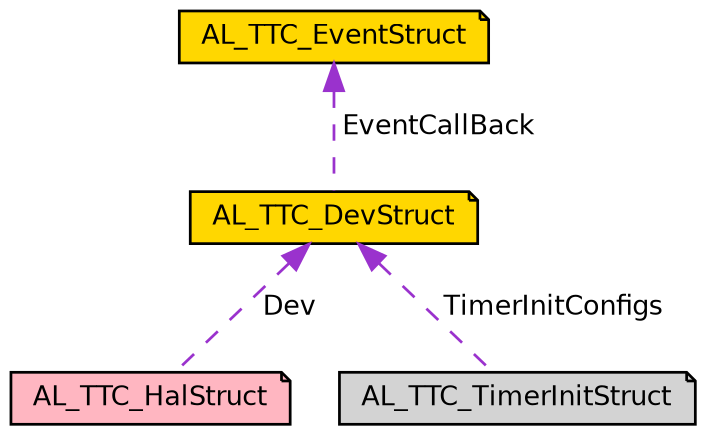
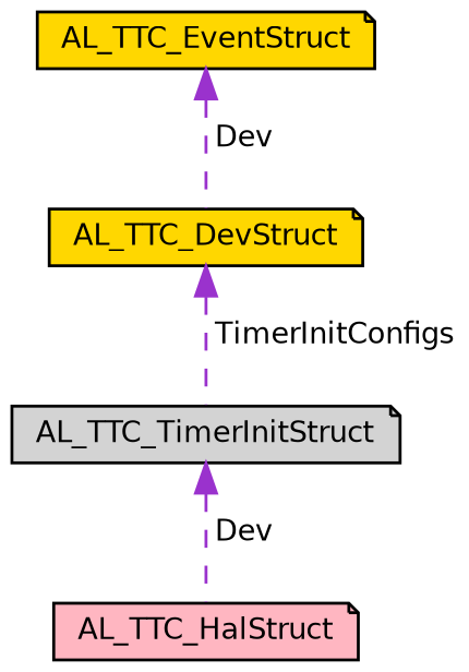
  digraph {
    node [color=black fillcolor=gold fontname=Helvetica fontsize=10 shape=note style=filled]
    edge [color=darkorchid3 dir=back fontname=Helvetica fontsize=10 labelfontname=Helvetica labelfontsize=10 style=dashed]
    n1 [fillcolor=lightpink fontcolor=black height=0.2 label=AL_TTC_HalStruct width=0.4]
    n2 [height=0.2 label=AL_TTC_DevStruct width=0.4]
    n3 [fillcolor=lightgrey height=0.2 label=AL_TTC_TimerInitStruct width=0.4]
    n4 [height=0.2 label=AL_TTC_EventStruct width=0.4]
-   n2 -> n1 [label=" Dev"]
+   n3 -> n1 [label=" Dev"]
    n2 -> n3 [label=" TimerInitConfigs"]
-   n4 -> n2 [label=" EventCallBack"]
+   n4 -> n2 [label=" Dev"]
  }
